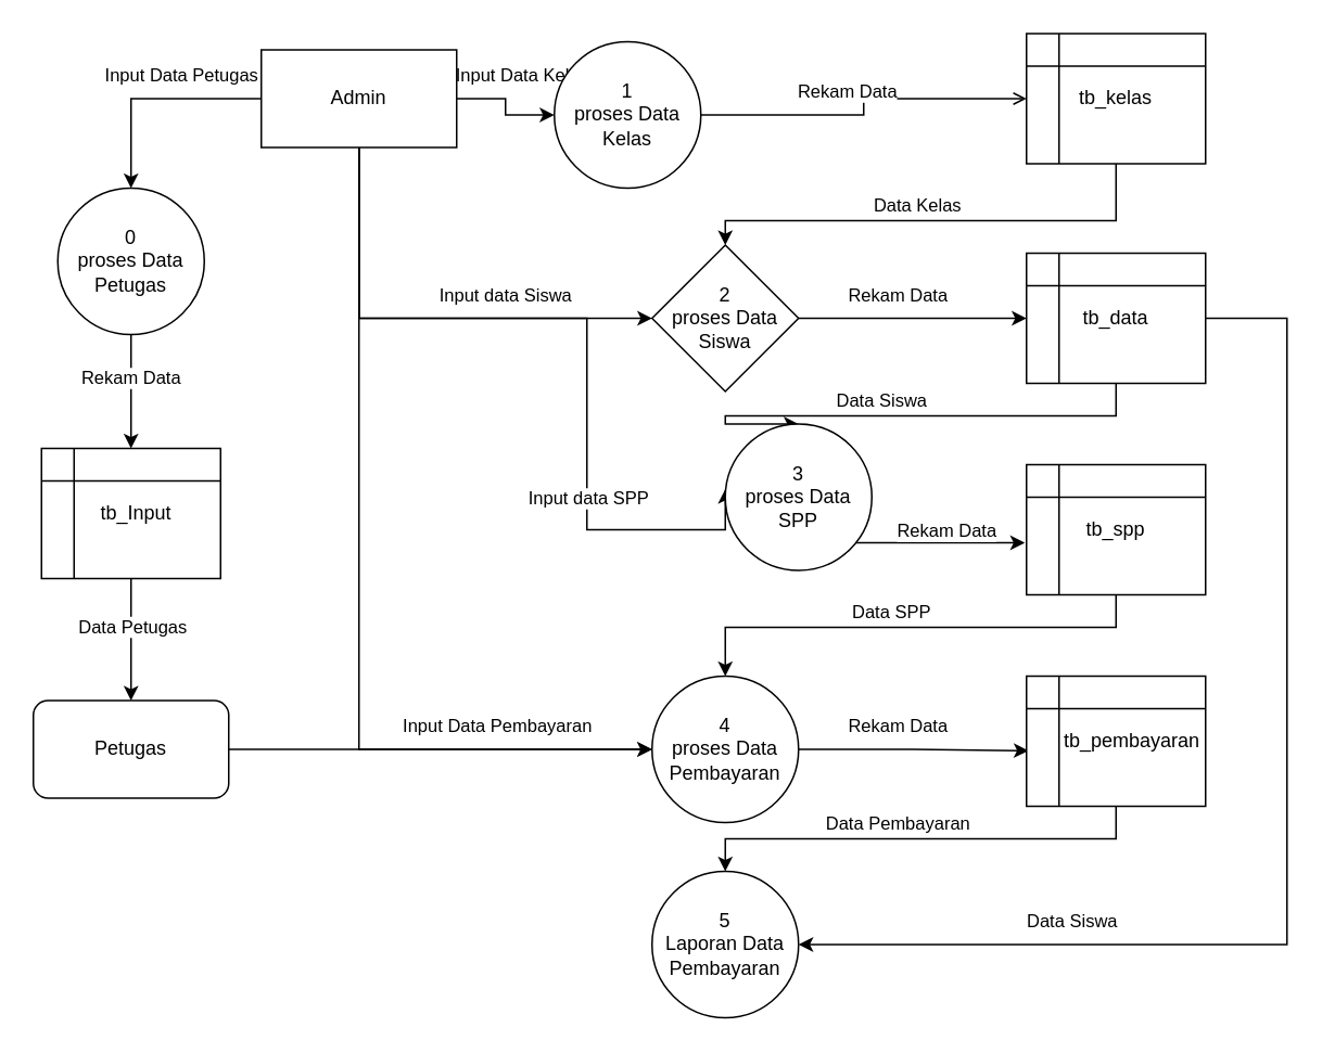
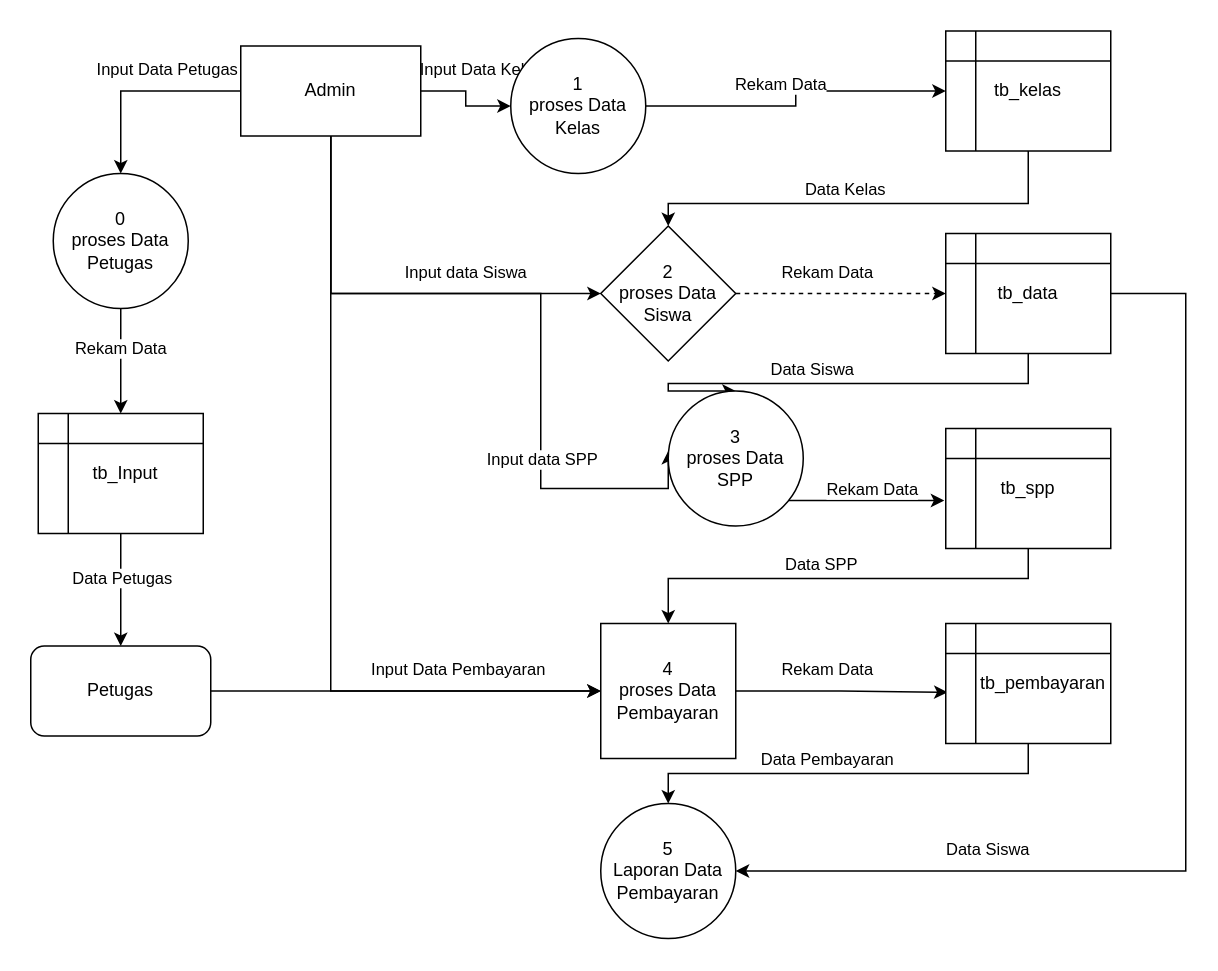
  <mxCell id="0" />
  <mxCell id="1" parent="0" />
  <mxCell id="2" style="edgeStyle=orthogonalEdgeStyle;rounded=0;orthogonalLoop=1;jettySize=auto;html=1;entryX=0;entryY=0.5;entryDx=0;entryDy=0;" edge="1" parent="1" source="12" target="15"><mxGeometry relative="1" as="geometry" /></mxCell>
  <mxCell id="3" value="Input Data Kelas" style="edgeLabel;html=1;align=center;verticalAlign=middle;resizable=0;points=[];" vertex="1" connectable="0" parent="2"><mxGeometry x="-0.244" y="-1" relative="1" as="geometry"><mxPoint x="13" y="-16" as="offset" /></mxGeometry></mxCell>
  <mxCell id="4" style="edgeStyle=orthogonalEdgeStyle;rounded=0;orthogonalLoop=1;jettySize=auto;html=1;entryX=0;entryY=0.5;entryDx=0;entryDy=0;" edge="1" parent="1" source="12" target="21"><mxGeometry relative="1" as="geometry"><Array as="points"><mxPoint x="220" y="195" /></Array></mxGeometry></mxCell>
  <mxCell id="5" value="Input data Siswa" style="edgeLabel;html=1;align=center;verticalAlign=middle;resizable=0;points=[];" vertex="1" connectable="0" parent="4"><mxGeometry x="0.28" y="-2" relative="1" as="geometry"><mxPoint x="12" y="-17" as="offset" /></mxGeometry></mxCell>
  <mxCell id="6" style="edgeStyle=orthogonalEdgeStyle;rounded=0;orthogonalLoop=1;jettySize=auto;html=1;entryX=0;entryY=0.444;entryDx=0;entryDy=0;entryPerimeter=0;" edge="1" parent="1" source="12" target="29"><mxGeometry relative="1" as="geometry"><mxPoint x="380" y="325" as="targetPoint" /><Array as="points"><mxPoint x="220" y="195" /><mxPoint x="360" y="195" /><mxPoint x="360" y="325" /></Array></mxGeometry></mxCell>
  <mxCell id="7" value="Input data SPP" style="edgeLabel;html=1;align=center;verticalAlign=middle;resizable=0;points=[];" vertex="1" connectable="0" parent="6"><mxGeometry x="0.272" relative="1" as="geometry"><mxPoint y="47" as="offset" /></mxGeometry></mxCell>
  <mxCell id="8" style="edgeStyle=orthogonalEdgeStyle;rounded=0;orthogonalLoop=1;jettySize=auto;html=1;entryX=0;entryY=0.5;entryDx=0;entryDy=0;" edge="1" parent="1" source="12" target="32"><mxGeometry relative="1" as="geometry"><mxPoint x="370" y="465" as="targetPoint" /><Array as="points"><mxPoint x="220" y="460" /></Array></mxGeometry></mxCell>
  <mxCell id="9" value="Input Data Pembayaran" style="edgeLabel;html=1;align=center;verticalAlign=middle;resizable=0;points=[];" vertex="1" connectable="0" parent="8"><mxGeometry x="0.565" relative="1" as="geometry"><mxPoint x="24" y="-15" as="offset" /></mxGeometry></mxCell>
  <mxCell id="10" style="edgeStyle=orthogonalEdgeStyle;rounded=0;orthogonalLoop=1;jettySize=auto;html=1;entryX=0.5;entryY=0;entryDx=0;entryDy=0;" edge="1" parent="1" source="12" target="42"><mxGeometry relative="1" as="geometry" /></mxCell>
  <mxCell id="11" value="Input Data Petugas" style="edgeLabel;html=1;align=center;verticalAlign=middle;resizable=0;points=[];" vertex="1" connectable="0" parent="10"><mxGeometry x="-0.097" y="4" relative="1" as="geometry"><mxPoint x="11" y="-19" as="offset" /></mxGeometry></mxCell>
  <mxCell id="12" value="Admin" style="rounded=0;whiteSpace=wrap;html=1;" vertex="1" parent="1"><mxGeometry x="160" y="30" width="120" height="60" as="geometry" /></mxCell>
- <mxCell id="13" style="edgeStyle=orthogonalEdgeStyle;rounded=0;orthogonalLoop=1;jettySize=auto;html=1;entryX=0;entryY=0.5;entryDx=0;entryDy=0;endArrow=open;" edge="1" parent="1" source="15" target="18"><mxGeometry relative="1" as="geometry" /></mxCell>
+ <mxCell id="13" style="edgeStyle=orthogonalEdgeStyle;rounded=0;orthogonalLoop=1;jettySize=auto;html=1;entryX=0;entryY=0.5;entryDx=0;entryDy=0;" edge="1" parent="1" source="15" target="18"><mxGeometry relative="1" as="geometry" /></mxCell>
  <mxCell id="14" value="Rekam Data" style="edgeLabel;html=1;align=center;verticalAlign=middle;resizable=0;points=[];" vertex="1" connectable="0" parent="13"><mxGeometry x="-0.171" y="-1" relative="1" as="geometry"><mxPoint x="2" y="-16" as="offset" /></mxGeometry></mxCell>
  <mxCell id="15" value="1&lt;br&gt;proses Data Kelas" style="ellipse;whiteSpace=wrap;html=1;aspect=fixed;" vertex="1" parent="1"><mxGeometry x="340" y="25" width="90" height="90" as="geometry" /></mxCell>
  <mxCell id="16" style="edgeStyle=orthogonalEdgeStyle;rounded=0;orthogonalLoop=1;jettySize=auto;html=1;entryX=0.5;entryY=0;entryDx=0;entryDy=0;" edge="1" parent="1" source="18" target="21"><mxGeometry relative="1" as="geometry"><mxPoint x="520" y="145" as="targetPoint" /><Array as="points"><mxPoint x="685" y="135" /><mxPoint x="445" y="135" /></Array></mxGeometry></mxCell>
  <mxCell id="17" value="Data Kelas" style="edgeLabel;html=1;align=center;verticalAlign=middle;resizable=0;points=[];" vertex="1" connectable="0" parent="16"><mxGeometry x="0.092" y="1" relative="1" as="geometry"><mxPoint y="-11" as="offset" /></mxGeometry></mxCell>
  <mxCell id="18" value="tb_kelas" style="shape=internalStorage;whiteSpace=wrap;html=1;backgroundOutline=1;" vertex="1" parent="1"><mxGeometry x="630" y="20" width="110" height="80" as="geometry" /></mxCell>
- <mxCell id="19" style="edgeStyle=orthogonalEdgeStyle;rounded=0;orthogonalLoop=1;jettySize=auto;html=1;entryX=0;entryY=0.5;entryDx=0;entryDy=0;" edge="1" parent="1" source="21" target="26"><mxGeometry relative="1" as="geometry"><Array as="points"><mxPoint x="630" y="195" /></Array></mxGeometry></mxCell>
+ <mxCell id="19" style="edgeStyle=orthogonalEdgeStyle;rounded=0;orthogonalLoop=1;jettySize=auto;html=1;entryX=0;entryY=0.5;entryDx=0;entryDy=0;dashed=1;" edge="1" parent="1" source="21" target="26"><mxGeometry relative="1" as="geometry"><Array as="points"><mxPoint x="630" y="195" /></Array></mxGeometry></mxCell>
  <mxCell id="20" value="Rekam Data" style="edgeLabel;html=1;align=center;verticalAlign=middle;resizable=0;points=[];" vertex="1" connectable="0" parent="19"><mxGeometry x="-0.243" y="-2" relative="1" as="geometry"><mxPoint x="7" y="-17" as="offset" /></mxGeometry></mxCell>
  <mxCell id="21" value="2&lt;br&gt;proses Data Siswa" style="rhombus;whiteSpace=wrap;html=1;aspect=fixed;" vertex="1" parent="1"><mxGeometry x="400" y="150" width="90" height="90" as="geometry" /></mxCell>
  <mxCell id="22" style="edgeStyle=orthogonalEdgeStyle;rounded=0;orthogonalLoop=1;jettySize=auto;html=1;entryX=0.5;entryY=0;entryDx=0;entryDy=0;" edge="1" parent="1" source="26" target="29"><mxGeometry relative="1" as="geometry"><Array as="points"><mxPoint x="685" y="255" /><mxPoint x="445" y="255" /></Array></mxGeometry></mxCell>
  <mxCell id="23" value="Data Siswa" style="edgeLabel;html=1;align=center;verticalAlign=middle;resizable=0;points=[];" vertex="1" connectable="0" parent="22"><mxGeometry x="0.172" relative="1" as="geometry"><mxPoint x="17" y="-10" as="offset" /></mxGeometry></mxCell>
  <mxCell id="24" style="edgeStyle=orthogonalEdgeStyle;rounded=0;orthogonalLoop=1;jettySize=auto;html=1;entryX=1;entryY=0.5;entryDx=0;entryDy=0;" edge="1" parent="1" source="26" target="39"><mxGeometry relative="1" as="geometry"><Array as="points"><mxPoint x="790" y="195" /><mxPoint x="790" y="580" /></Array></mxGeometry></mxCell>
  <mxCell id="25" value="Data Siswa" style="edgeLabel;html=1;align=center;verticalAlign=middle;resizable=0;points=[];" vertex="1" connectable="0" parent="24"><mxGeometry x="0.546" y="1" relative="1" as="geometry"><mxPoint y="-16" as="offset" /></mxGeometry></mxCell>
  <mxCell id="26" value="tb_data" style="shape=internalStorage;whiteSpace=wrap;html=1;backgroundOutline=1;" vertex="1" parent="1"><mxGeometry x="630" y="155" width="110" height="80" as="geometry" /></mxCell>
  <mxCell id="27" style="edgeStyle=orthogonalEdgeStyle;rounded=0;orthogonalLoop=1;jettySize=auto;html=1;entryX=-0.009;entryY=0.6;entryDx=0;entryDy=0;entryPerimeter=0;" edge="1" parent="1" source="29" target="35"><mxGeometry relative="1" as="geometry"><Array as="points"><mxPoint x="530" y="333" /><mxPoint x="530" y="333" /></Array></mxGeometry></mxCell>
  <mxCell id="28" value="Rekam Data" style="edgeLabel;html=1;align=center;verticalAlign=middle;resizable=0;points=[];" vertex="1" connectable="0" parent="27"><mxGeometry x="-0.162" y="1" relative="1" as="geometry"><mxPoint x="12" y="-7" as="offset" /></mxGeometry></mxCell>
  <mxCell id="29" value="3&lt;br&gt;proses Data SPP" style="ellipse;whiteSpace=wrap;html=1;aspect=fixed;" vertex="1" parent="1"><mxGeometry x="445" y="260" width="90" height="90" as="geometry" /></mxCell>
  <mxCell id="30" style="edgeStyle=orthogonalEdgeStyle;rounded=0;orthogonalLoop=1;jettySize=auto;html=1;entryX=0.011;entryY=0.573;entryDx=0;entryDy=0;entryPerimeter=0;" edge="1" parent="1" source="32" target="38"><mxGeometry relative="1" as="geometry" /></mxCell>
  <mxCell id="31" value="Rekam Data" style="edgeLabel;html=1;align=center;verticalAlign=middle;resizable=0;points=[];" vertex="1" connectable="0" parent="30"><mxGeometry x="-0.338" y="1" relative="1" as="geometry"><mxPoint x="13" y="-14" as="offset" /></mxGeometry></mxCell>
- <mxCell id="32" value="4&lt;br&gt;proses Data Pembayaran" style="ellipse;whiteSpace=wrap;html=1;aspect=fixed;" vertex="1" parent="1"><mxGeometry x="400" y="415" width="90" height="90" as="geometry" /></mxCell>
+ <mxCell id="32" value="4&lt;br&gt;proses Data Pembayaran" style="whiteSpace=wrap;html=1;aspect=fixed;rounded=0;" vertex="1" parent="1"><mxGeometry x="400" y="415" width="90" height="90" as="geometry" /></mxCell>
  <mxCell id="33" style="edgeStyle=orthogonalEdgeStyle;rounded=0;orthogonalLoop=1;jettySize=auto;html=1;" edge="1" parent="1" source="35" target="32"><mxGeometry relative="1" as="geometry"><Array as="points"><mxPoint x="685" y="385" /><mxPoint x="445" y="385" /></Array></mxGeometry></mxCell>
  <mxCell id="34" value="Data SPP" style="edgeLabel;html=1;align=center;verticalAlign=middle;resizable=0;points=[];" vertex="1" connectable="0" parent="33"><mxGeometry x="0.094" relative="1" as="geometry"><mxPoint y="-10" as="offset" /></mxGeometry></mxCell>
  <mxCell id="35" value="tb_spp" style="shape=internalStorage;whiteSpace=wrap;html=1;backgroundOutline=1;" vertex="1" parent="1"><mxGeometry x="630" y="285" width="110" height="80" as="geometry" /></mxCell>
  <mxCell id="36" style="edgeStyle=orthogonalEdgeStyle;rounded=0;orthogonalLoop=1;jettySize=auto;html=1;" edge="1" parent="1" source="38" target="39"><mxGeometry relative="1" as="geometry"><Array as="points"><mxPoint x="685" y="515" /><mxPoint x="445" y="515" /></Array></mxGeometry></mxCell>
  <mxCell id="37" value="Data Pembayaran" style="edgeLabel;html=1;align=center;verticalAlign=middle;resizable=0;points=[];" vertex="1" connectable="0" parent="36"><mxGeometry x="0.143" y="1" relative="1" as="geometry"><mxPoint x="5" y="-11" as="offset" /></mxGeometry></mxCell>
  <mxCell id="38" value="&amp;nbsp; &amp;nbsp; &amp;nbsp; tb_pembayaran" style="shape=internalStorage;whiteSpace=wrap;html=1;backgroundOutline=1;" vertex="1" parent="1"><mxGeometry x="630" y="415" width="110" height="80" as="geometry" /></mxCell>
  <mxCell id="39" value="5&lt;br&gt;Laporan Data Pembayaran" style="ellipse;whiteSpace=wrap;html=1;aspect=fixed;" vertex="1" parent="1"><mxGeometry x="400" y="535" width="90" height="90" as="geometry" /></mxCell>
  <mxCell id="40" style="edgeStyle=orthogonalEdgeStyle;rounded=0;orthogonalLoop=1;jettySize=auto;html=1;entryX=0.5;entryY=0;entryDx=0;entryDy=0;" edge="1" parent="1" source="42" target="45"><mxGeometry relative="1" as="geometry"><mxPoint x="80" y="245" as="targetPoint" /></mxGeometry></mxCell>
  <mxCell id="41" value="Rekam Data" style="edgeLabel;html=1;align=center;verticalAlign=middle;resizable=0;points=[];" vertex="1" connectable="0" parent="40"><mxGeometry x="-0.261" y="-1" relative="1" as="geometry"><mxPoint as="offset" /></mxGeometry></mxCell>
  <mxCell id="42" value="0&lt;br&gt;proses Data Petugas" style="ellipse;whiteSpace=wrap;html=1;aspect=fixed;" vertex="1" parent="1"><mxGeometry x="35" y="115" width="90" height="90" as="geometry" /></mxCell>
  <mxCell id="43" style="edgeStyle=orthogonalEdgeStyle;rounded=0;orthogonalLoop=1;jettySize=auto;html=1;entryX=0.5;entryY=0;entryDx=0;entryDy=0;" edge="1" parent="1" source="45" target="47"><mxGeometry relative="1" as="geometry"><mxPoint x="80" y="405" as="targetPoint" /></mxGeometry></mxCell>
  <mxCell id="44" value="Data Petugas" style="edgeLabel;html=1;align=center;verticalAlign=middle;resizable=0;points=[];" vertex="1" connectable="0" parent="43"><mxGeometry x="-0.215" relative="1" as="geometry"><mxPoint as="offset" /></mxGeometry></mxCell>
  <mxCell id="45" value="&amp;nbsp; tb_Input" style="shape=internalStorage;whiteSpace=wrap;html=1;backgroundOutline=1;" vertex="1" parent="1"><mxGeometry x="25" y="275" width="110" height="80" as="geometry" /></mxCell>
  <mxCell id="46" style="edgeStyle=orthogonalEdgeStyle;rounded=0;orthogonalLoop=1;jettySize=auto;html=1;entryX=0;entryY=0.5;entryDx=0;entryDy=0;" edge="1" parent="1" source="47" target="32"><mxGeometry relative="1" as="geometry" /></mxCell>
  <mxCell id="47" value="Petugas" style="whiteSpace=wrap;html=1;rounded=1;" vertex="1" parent="1"><mxGeometry x="20" y="430" width="120" height="60" as="geometry" /></mxCell>
